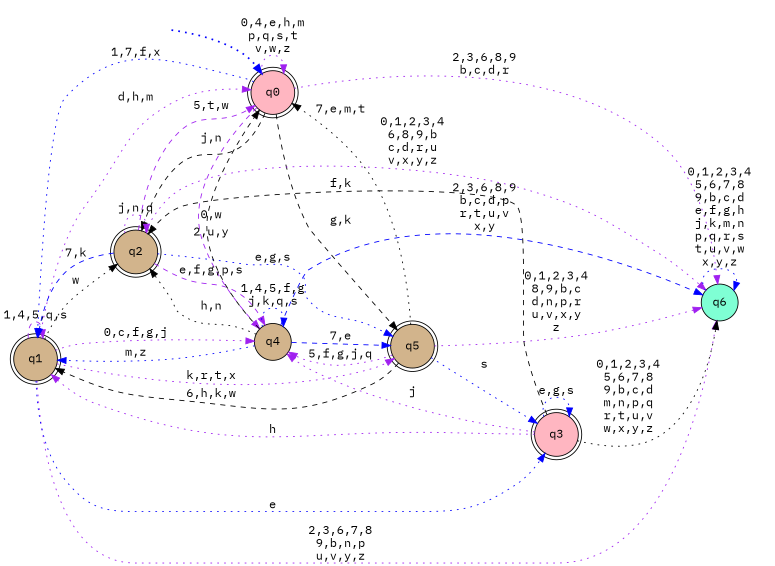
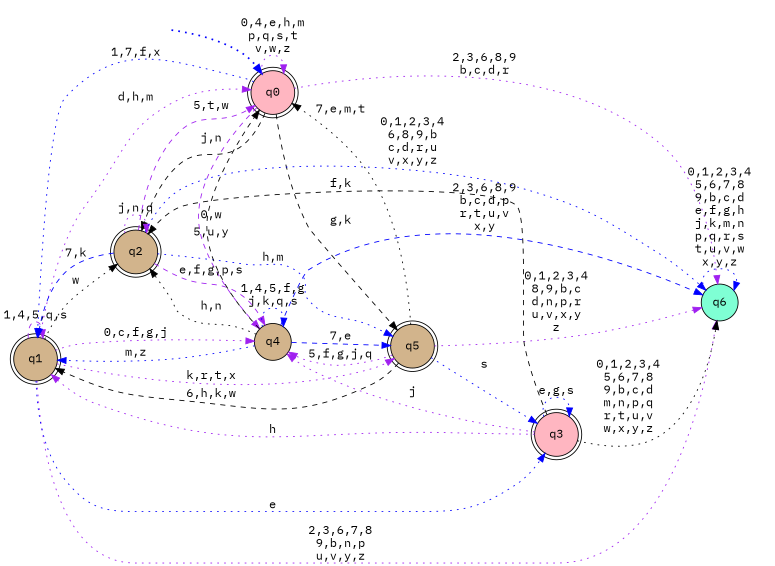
  digraph {
    fontname="IBM Plex Mono"
    rankdir=LR
    node [fontname="IBM Plex Mono" shape=doublecircle style="rounded,filled" color=black fillcolor=tan]
    edge [color=purple fontname="IBM Plex Mono" style=dotted]
    __start0 [height=0 shape=none style=invis width=0 color="" fillcolor=""]
    n2 [fillcolor=lightpink label=q0]
    n3 [label=q1]
    n4 [label=q2]
    n5 [label=q4 shape=circle style=filled]
    n6 [label=q5]
    n7 [fillcolor=aquamarine label=q6 shape=circle style=filled]
    n8 [fillcolor=lightpink label=q3]
    subgraph cluster_1 {
      nodesep=0.15
      ranksep=0.15
      style=invis
      __start0
      n2
    }
    __start0 -> n2 [color=blue penwidth=2]
    n2 -> n2 [label="0,4,e,h,m\np,q,s,t\nv,w,z"]
    n2 -> n3 [color=blue label="1,7,f,x"]
    n2 -> n4 [color=black label="j,n" style=dashed]
-   n2 -> n5 [label="2,u,y" style=dashed]
+   n2 -> n5 [label="5,u,y" style=dashed]
    n2 -> n6 [color=black label="g,k" style=dashed]
    n2 -> n7 [label="2,3,6,8,9\nb,c,d,r"]
    n3 -> n2 [label="d,h,m"]
    n3 -> n3 [label="1,4,5,q,s" style=dashed]
    n3 -> n4 [color=black label=w]
    n3 -> n5 [label="0,c,f,g,j"]
    n3 -> n6 [label="k,r,t,x"]
    n3 -> n7 [label="2,3,6,7,8\n9,b,n,p\nu,v,y,z"]
    n3 -> n8 [color=blue label=e]
    n4 -> n2 [label="5,t,w" style=dashed]
    n4 -> n3 [color=blue label="7,k" style=dashed]
    n4 -> n4 [label="j,n,q"]
    n4 -> n5 [label="e,f,g,p,s" style=dashed]
-   n4 -> n6 [color=blue label="e,g,s"]
-   n4 -> n7 [label="0,1,2,3,4\n6,8,9,b\nc,d,r,u\nv,x,y,z"]
+   n4 -> n6 [color=blue label="h,m"]
+   n4 -> n7 [color=blue label="0,1,2,3,4\n6,8,9,b\nc,d,r,u\nv,x,y,z"]
    n5 -> n2 [color=black label="0,w" style=dashed]
    n5 -> n3 [color=blue label="m,z"]
    n5 -> n4 [color=black label="h,n"]
    n5 -> n5 [color=blue label="1,4,5,f,g\nj,k,q,s"]
    n5 -> n6 [color=blue label="7,e" style=dashed]
    n5 -> n7 [color=blue label="2,3,6,8,9\nb,c,d,p\nr,t,u,v\nx,y" style=dashed]
    n6 -> n2 [color=black label="7,e,m,t"]
    n6 -> n3 [color=black label="6,h,k,w" style=dashed]
    n6 -> n5 [label="5,f,g,j,q"]
    n6 -> n7 [label="0,1,2,3,4\n8,9,b,c\nd,n,p,r\nu,v,x,y\nz"]
    n6 -> n8 [color=blue label=s]
    n7 -> n7 [color=blue label="0,1,2,3,4\n5,6,7,8\n9,b,c,d\ne,f,g,h\nj,k,m,n\np,q,r,s\nt,u,v,w\nx,y,z"]
    n8 -> n3 [label=h]
    n8 -> n4 [color=black label="f,k" style=dashed]
    n8 -> n5 [label=j]
    n8 -> n7 [color=black label="0,1,2,3,4\n5,6,7,8\n9,b,c,d\nm,n,p,q\nr,t,u,v\nw,x,y,z"]
    n8 -> n8 [color=blue label="e,g,s"]
  }
